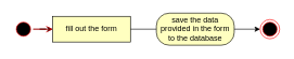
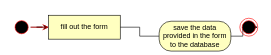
  <mxCell id="0" />
  <mxCell id="1" parent="0" />
  <mxCell id="2" value="" style="edgeStyle=orthogonalEdgeStyle;rounded=0;orthogonalLoop=1;jettySize=auto;html=1;" parent="1" source="3" target="5" edge="1"><mxGeometry relative="1" as="geometry" /></mxCell>
  <mxCell id="3" value="" style="ellipse;html=1;shape=startState;fillColor=#000000;strokeColor=#ff0000;" parent="1" vertex="1"><mxGeometry x="20" y="30" width="30" height="30" as="geometry" /></mxCell>
  <mxCell id="4" value="" style="edgeStyle=orthogonalEdgeStyle;html=1;verticalAlign=bottom;endArrow=open;endSize=8;strokeColor=#ff0000;rounded=0;" parent="1" source="3" target="5" edge="1"><mxGeometry relative="1" as="geometry"><mxPoint x="374" y="5" as="targetPoint" /></mxGeometry></mxCell>
  <mxCell id="5" value="fill out the form" style="whiteSpace=wrap;html=1;arcSize=40;fontColor=#000000;fillColor=#ffffc0;strokeColor=#000000;rounded=0;" parent="1" vertex="1"><mxGeometry x="80" y="25" width="120" height="40" as="geometry" /></mxCell>
  <mxCell id="6" value="" style="edgeStyle=orthogonalEdgeStyle;html=1;verticalAlign=bottom;endArrow=none;endSize=8;strokeColor=#000000;rounded=0;" parent="1" source="5" target="8" edge="1"><mxGeometry relative="1" as="geometry"><mxPoint x="374" y="215" as="targetPoint" /></mxGeometry></mxCell>
  <mxCell id="7" style="edgeStyle=orthogonalEdgeStyle;rounded=0;orthogonalLoop=1;jettySize=auto;html=1;" parent="1" source="8" target="9" edge="1"><mxGeometry relative="1" as="geometry" /></mxCell>
- <mxCell id="8" value="save the data provided in the form to the database" style="rounded=1;whiteSpace=wrap;html=1;arcSize=40;fontColor=#000000;fillColor=#ffffc0;strokeColor=#000000;" parent="1" vertex="1"><mxGeometry x="240" y="20" width="120" height="50" as="geometry" /></mxCell>
+ <mxCell id="8" value="save the data provided in the form to the database" style="rounded=1;whiteSpace=wrap;html=1;arcSize=40;fontColor=#000000;fillColor=#ffffc0;strokeColor=#000000;" parent="1" vertex="1"><mxGeometry x="265" y="35" width="120" height="50" as="geometry" /></mxCell>
  <mxCell id="9" value="" style="ellipse;html=1;shape=endState;fillColor=#000000;strokeColor=#ff0000;" parent="1" vertex="1"><mxGeometry x="400" y="30" width="30" height="30" as="geometry" /></mxCell>
